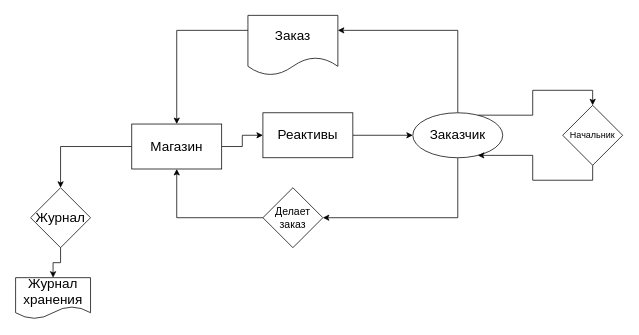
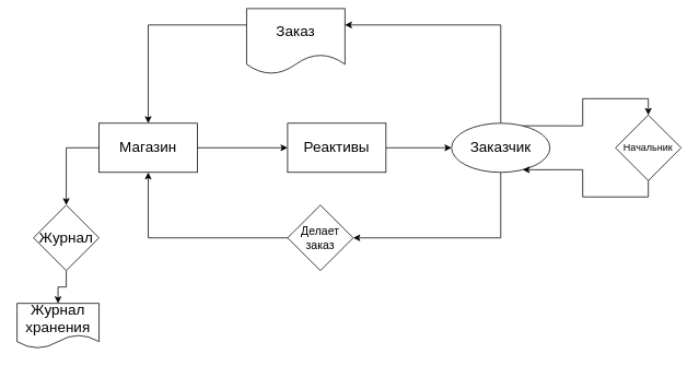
  <mxCell id="0" />
  <mxCell id="1" parent="0" />
  <mxCell id="2" style="edgeStyle=orthogonalEdgeStyle;rounded=0;orthogonalLoop=1;jettySize=auto;html=1;entryX=1;entryY=0.25;entryDx=0;entryDy=0;exitX=0.5;exitY=0;exitDx=0;exitDy=0;" edge="1" parent="1" source="5" target="12"><mxGeometry relative="1" as="geometry" /></mxCell>
  <mxCell id="3" style="edgeStyle=orthogonalEdgeStyle;rounded=0;orthogonalLoop=1;jettySize=auto;html=1;entryX=1;entryY=0.5;entryDx=0;entryDy=0;exitX=0.5;exitY=1;exitDx=0;exitDy=0;" edge="1" parent="1" source="5" target="19"><mxGeometry relative="1" as="geometry" /></mxCell>
  <mxCell id="4" style="edgeStyle=orthogonalEdgeStyle;rounded=0;orthogonalLoop=1;jettySize=auto;html=1;entryX=0.5;entryY=0;entryDx=0;entryDy=0;exitX=0.75;exitY=0;exitDx=0;exitDy=0;" edge="1" parent="1" source="5" target="17"><mxGeometry relative="1" as="geometry" /></mxCell>
  <mxCell id="5" value="&lt;font style=&quot;font-size: 18px;&quot;&gt;Заказчик&lt;/font&gt;" style="ellipse;whiteSpace=wrap;html=1;" vertex="1" parent="1"><mxGeometry x="550" y="150" width="120" height="60" as="geometry" /></mxCell>
  <mxCell id="6" style="edgeStyle=orthogonalEdgeStyle;rounded=0;orthogonalLoop=1;jettySize=auto;html=1;entryX=0;entryY=0.5;entryDx=0;entryDy=0;" edge="1" parent="1" source="8" target="10"><mxGeometry relative="1" as="geometry" /></mxCell>
  <mxCell id="7" style="edgeStyle=orthogonalEdgeStyle;rounded=0;orthogonalLoop=1;jettySize=auto;html=1;entryX=0.5;entryY=0;entryDx=0;entryDy=0;exitX=0;exitY=0.5;exitDx=0;exitDy=0;" edge="1" parent="1" source="8" target="15"><mxGeometry relative="1" as="geometry" /></mxCell>
- <mxCell id="8" value="&lt;font style=&quot;font-size: 18px;&quot;&gt;Магазин&lt;/font&gt;" style="rounded=0;whiteSpace=wrap;html=1;" vertex="1" parent="1"><mxGeometry x="175" y="165" width="120" height="60" as="geometry" /></mxCell>
+ <mxCell id="8" value="&lt;font style=&quot;font-size: 18px;&quot;&gt;Магазин&lt;/font&gt;" style="rounded=0;whiteSpace=wrap;html=1;" vertex="1" parent="1"><mxGeometry x="120" y="150" width="120" height="60" as="geometry" /></mxCell>
  <mxCell id="9" style="edgeStyle=orthogonalEdgeStyle;rounded=0;orthogonalLoop=1;jettySize=auto;html=1;entryX=0;entryY=0.5;entryDx=0;entryDy=0;" edge="1" parent="1" source="10" target="5"><mxGeometry relative="1" as="geometry" /></mxCell>
  <mxCell id="10" value="&lt;font style=&quot;font-size: 18px;&quot;&gt;Реактивы&lt;/font&gt;" style="rounded=0;whiteSpace=wrap;html=1;" vertex="1" parent="1"><mxGeometry x="350" y="150" width="120" height="60" as="geometry" /></mxCell>
  <mxCell id="11" style="edgeStyle=orthogonalEdgeStyle;rounded=0;orthogonalLoop=1;jettySize=auto;html=1;entryX=0.5;entryY=0;entryDx=0;entryDy=0;exitX=0;exitY=0.25;exitDx=0;exitDy=0;" edge="1" parent="1" source="12" target="8"><mxGeometry relative="1" as="geometry" /></mxCell>
- <mxCell id="12" value="&lt;font style=&quot;font-size: 18px;&quot;&gt;Заказ&lt;/font&gt;" style="shape=document;whiteSpace=wrap;html=1;boundedLbl=1;" vertex="1" parent="1"><mxGeometry x="330" y="20" width="120" height="80" as="geometry" /></mxCell>
+ <mxCell id="12" value="&lt;font style=&quot;font-size: 18px;&quot;&gt;Заказ&lt;/font&gt;" style="shape=document;whiteSpace=wrap;html=1;boundedLbl=1;" vertex="1" parent="1"><mxGeometry x="300" y="10" width="120" height="80" as="geometry" /></mxCell>
  <mxCell id="13" value="&lt;font style=&quot;font-size: 18px;&quot;&gt;Журнал хранения&lt;/font&gt;" style="shape=document;whiteSpace=wrap;html=1;boundedLbl=1;" vertex="1" parent="1"><mxGeometry x="20" y="370" width="100" height="55" as="geometry" /></mxCell>
  <mxCell id="14" style="edgeStyle=orthogonalEdgeStyle;rounded=0;orthogonalLoop=1;jettySize=auto;html=1;entryX=0.5;entryY=0;entryDx=0;entryDy=0;" edge="1" parent="1" source="15" target="13"><mxGeometry relative="1" as="geometry" /></mxCell>
  <mxCell id="15" value="&lt;font style=&quot;font-size: 18px;&quot;&gt;Журнал&lt;/font&gt;" style="rhombus;whiteSpace=wrap;html=1;" vertex="1" parent="1"><mxGeometry x="40" y="250" width="80" height="80" as="geometry" /></mxCell>
  <mxCell id="16" style="edgeStyle=orthogonalEdgeStyle;rounded=0;orthogonalLoop=1;jettySize=auto;html=1;entryX=0.75;entryY=1;entryDx=0;entryDy=0;exitX=0.5;exitY=1;exitDx=0;exitDy=0;" edge="1" parent="1" source="17" target="5"><mxGeometry relative="1" as="geometry" /></mxCell>
  <mxCell id="17" value="&lt;font style=&quot;font-size: 12px;&quot;&gt;Начальник&lt;/font&gt;" style="rhombus;whiteSpace=wrap;html=1;" vertex="1" parent="1"><mxGeometry x="750" y="140" width="80" height="80" as="geometry" /></mxCell>
  <mxCell id="18" style="edgeStyle=orthogonalEdgeStyle;rounded=0;orthogonalLoop=1;jettySize=auto;html=1;entryX=0.5;entryY=1;entryDx=0;entryDy=0;" edge="1" parent="1" source="19" target="8"><mxGeometry relative="1" as="geometry" /></mxCell>
  <mxCell id="19" value="&lt;font style=&quot;font-size: 14px;&quot;&gt;Делает заказ&lt;/font&gt;" style="rhombus;whiteSpace=wrap;html=1;" vertex="1" parent="1"><mxGeometry x="350" y="250" width="80" height="80" as="geometry" /></mxCell>
